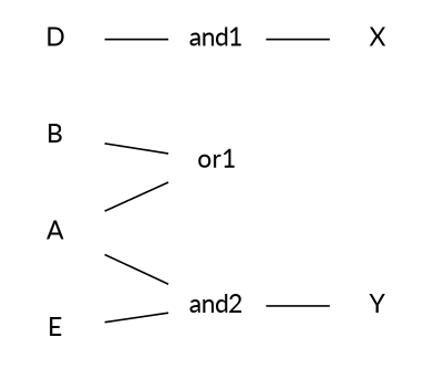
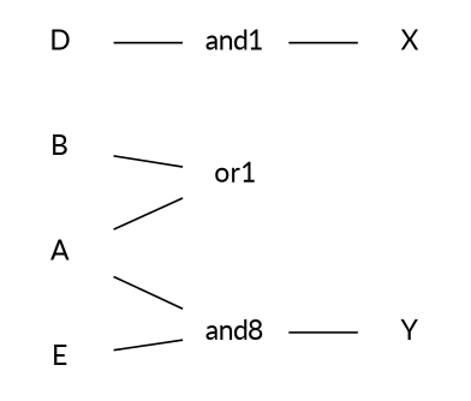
  digraph {
    fontname=Lato
    rankdir=LR
    node [fontname=Lato shape=plaintext]
    edge [arrowhead=plain fontname=Lato]
    A
    or1
-   and2
+   and2 [label=and8]
    and1
    X
    Y
    B
    D
    E
    A -> or1
    A -> and2
    and2 -> Y
    and1 -> X
    B -> or1
    D -> and1
    E -> and2
  }
